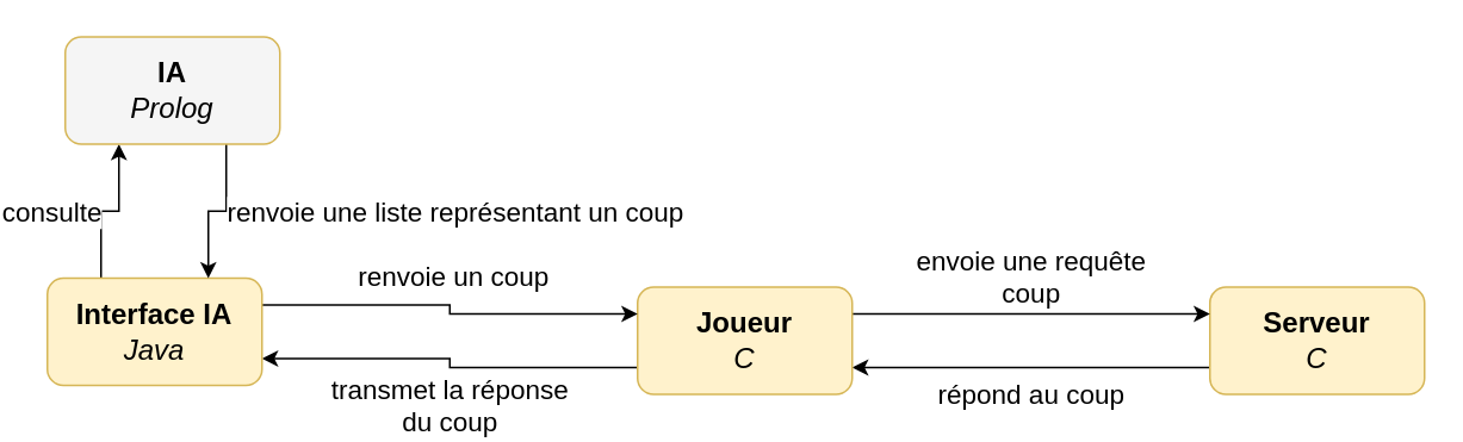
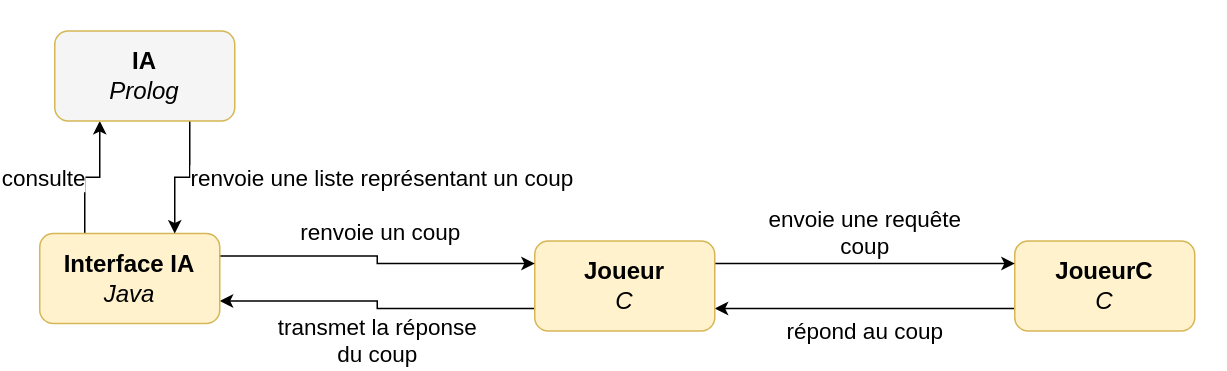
  <mxCell id="0" />
  <mxCell id="1" parent="0" />
  <mxCell id="2" value="répond au coup" style="edgeStyle=orthogonalEdgeStyle;rounded=0;orthogonalLoop=1;jettySize=auto;html=1;exitX=0;exitY=0.75;exitDx=0;exitDy=0;entryX=1;entryY=0.75;entryDx=0;entryDy=0;verticalAlign=top;fontSize=15;" edge="1" parent="1" source="3" target="6"><mxGeometry relative="1" as="geometry" /></mxCell>
- <mxCell id="3" value="&lt;b style=&quot;font-size: 16px;&quot;&gt;Serveur&lt;/b&gt;&lt;br style=&quot;font-size: 16px;&quot;&gt;&lt;i style=&quot;font-size: 16px;&quot;&gt;C&lt;/i&gt;&lt;br style=&quot;font-size: 16px;&quot;&gt;" style="rounded=1;whiteSpace=wrap;html=1;fillColor=#fff2cc;strokeColor=#d6b656;fontSize=16;" vertex="1" parent="1"><mxGeometry x="670" y="160" width="120" height="60" as="geometry" /></mxCell>
+ <mxCell id="3" value="&lt;b style=&quot;font-size: 16px;&quot;&gt;JoueurC&lt;/b&gt;&lt;br style=&quot;font-size: 16px;&quot;&gt;&lt;i style=&quot;font-size: 16px;&quot;&gt;C&lt;/i&gt;&lt;br style=&quot;font-size: 16px;&quot;&gt;" style="rounded=1;whiteSpace=wrap;html=1;fillColor=#fff2cc;strokeColor=#d6b656;fontSize=16;" vertex="1" parent="1"><mxGeometry x="670" y="160" width="120" height="60" as="geometry" /></mxCell>
  <mxCell id="4" value="transmet la réponse&lt;br&gt;du coup" style="edgeStyle=orthogonalEdgeStyle;rounded=0;orthogonalLoop=1;jettySize=auto;html=1;exitX=0;exitY=0.75;exitDx=0;exitDy=0;entryX=1;entryY=0.75;entryDx=0;entryDy=0;verticalAlign=top;fontSize=15;" edge="1" parent="1" source="6" target="10"><mxGeometry relative="1" as="geometry" /></mxCell>
  <mxCell id="5" value="envoie une requête&lt;br&gt;coup" style="edgeStyle=orthogonalEdgeStyle;rounded=0;orthogonalLoop=1;jettySize=auto;html=1;exitX=1;exitY=0.25;exitDx=0;exitDy=0;entryX=0;entryY=0.25;entryDx=0;entryDy=0;fontSize=15;verticalAlign=bottom;" edge="1" parent="1" source="6" target="3"><mxGeometry relative="1" as="geometry" /></mxCell>
  <mxCell id="6" value="&lt;b style=&quot;font-size: 16px;&quot;&gt;Joueur&lt;/b&gt;&lt;br style=&quot;font-size: 16px;&quot;&gt;&lt;i style=&quot;font-size: 16px;&quot;&gt;C&lt;/i&gt;&lt;br style=&quot;font-size: 16px;&quot;&gt;" style="rounded=1;whiteSpace=wrap;html=1;fillColor=#fff2cc;strokeColor=#d6b656;fontSize=16;" vertex="1" parent="1"><mxGeometry x="350" y="160" width="120" height="60" as="geometry" /></mxCell>
  <mxCell id="7" style="edgeStyle=orthogonalEdgeStyle;rounded=0;orthogonalLoop=1;jettySize=auto;html=1;exitX=1;exitY=0.25;exitDx=0;exitDy=0;entryX=0;entryY=0.25;entryDx=0;entryDy=0;fontSize=14;" edge="1" parent="1" source="10" target="6"><mxGeometry relative="1" as="geometry" /></mxCell>
  <mxCell id="8" value="renvoie un coup" style="text;html=1;resizable=0;points=[];align=center;verticalAlign=bottom;labelBackgroundColor=#ffffff;fontSize=15;" vertex="1" connectable="0" parent="7"><mxGeometry x="-0.25" y="2" relative="1" as="geometry"><mxPoint x="25" y="-3" as="offset" /></mxGeometry></mxCell>
  <mxCell id="9" value="consulte&lt;div style=&quot;text-align: right; font-size: 15px;&quot;&gt;&lt;/div&gt;" style="edgeStyle=orthogonalEdgeStyle;rounded=0;orthogonalLoop=1;jettySize=auto;html=1;exitX=0.25;exitY=0;exitDx=0;exitDy=0;entryX=0.25;entryY=1;entryDx=0;entryDy=0;align=right;spacingRight=4;labelPosition=left;verticalLabelPosition=middle;verticalAlign=middle;fontSize=15;" edge="1" parent="1" source="10" target="12"><mxGeometry relative="1" as="geometry"><mxPoint as="offset" /></mxGeometry></mxCell>
  <mxCell id="10" value="&lt;b style=&quot;font-size: 16px;&quot;&gt;Interface IA&lt;/b&gt;&lt;br style=&quot;font-size: 16px;&quot;&gt;&lt;i style=&quot;font-size: 16px;&quot;&gt;Java&lt;/i&gt;&lt;br style=&quot;font-size: 16px;&quot;&gt;" style="rounded=1;whiteSpace=wrap;html=1;fillColor=#fff2cc;strokeColor=#d6b656;fontSize=16;" vertex="1" parent="1"><mxGeometry x="20" y="155" width="120" height="60" as="geometry" /></mxCell>
  <mxCell id="11" value="&lt;div style=&quot;text-align: left; font-size: 15px;&quot;&gt;renvoie une liste représentant un coup&lt;/div&gt;" style="edgeStyle=orthogonalEdgeStyle;rounded=0;orthogonalLoop=1;jettySize=auto;html=1;exitX=0.75;exitY=1;exitDx=0;exitDy=0;entryX=0.75;entryY=0;entryDx=0;entryDy=0;align=left;verticalAlign=middle;labelPosition=right;verticalLabelPosition=middle;spacingLeft=4;fontSize=15;" edge="1" parent="1" source="12" target="10"><mxGeometry relative="1" as="geometry"><mxPoint as="offset" /></mxGeometry></mxCell>
  <mxCell id="12" value="&lt;b style=&quot;font-size: 16px;&quot;&gt;IA&lt;/b&gt;&lt;br style=&quot;font-size: 16px;&quot;&gt;&lt;i style=&quot;font-size: 16px;&quot;&gt;Prolog&lt;/i&gt;&lt;br style=&quot;font-size: 16px;&quot;&gt;" style="rounded=1;whiteSpace=wrap;html=1;fillColor=#f5f5f5;strokeColor=#d6b656;fontSize=16;" vertex="1" parent="1"><mxGeometry x="30" y="20" width="120" height="60" as="geometry" /></mxCell>
